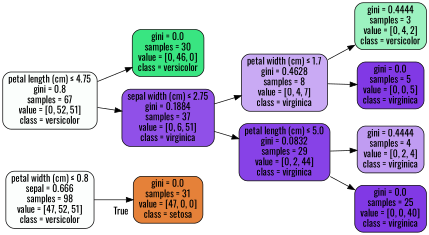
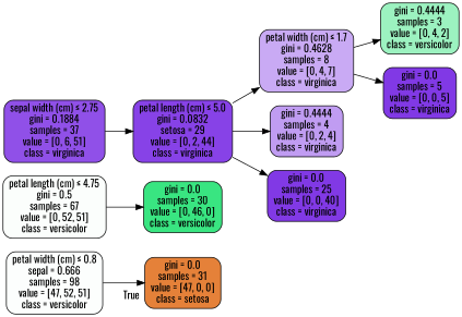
  digraph {
    fontname=Oswald
    rankdir=LR
    node [color=black fillcolor="#8139e5ff" fontname=Oswald shape=box style="filled, rounded"]
    edge [fontname=Oswald]
    n1 [fillcolor="#39e58103" label=<petal width (cm) &le; 0.8<br/>sepal = 0.666<br/>samples = 98<br/>value = [47, 52, 51]<br/>class = versicolor>]
    n2 [fillcolor="#e58139ff" label=<gini = 0.0<br/>samples = 31<br/>value = [47, 0, 0]<br/>class = setosa>]
-   n3 [fillcolor="#39e58105" label=<petal length (cm) &le; 4.75<br/>gini = 0.8<br/>samples = 67<br/>value = [0, 52, 51]<br/>class = versicolor>]
+   n3 [fillcolor="#39e58105" label=<petal length (cm) &le; 4.75<br/>gini = 0.5<br/>samples = 67<br/>value = [0, 52, 51]<br/>class = versicolor>]
    n4 [fillcolor="#39e581ff" label=<gini = 0.0<br/>samples = 30<br/>value = [0, 46, 0]<br/>class = versicolor>]
    n5 [fillcolor="#8139e5e1" label=<sepal width (cm) &le; 2.75<br/>gini = 0.1884<br/>samples = 37<br/>value = [0, 6, 51]<br/>class = virginica>]
    n6 [fillcolor="#8139e56d" label=<petal width (cm) &le; 1.7<br/>gini = 0.4628<br/>samples = 8<br/>value = [0, 4, 7]<br/>class = virginica>]
-   n7 [fillcolor="#8139e5f3" label=<petal length (cm) &le; 5.0<br/>gini = 0.0832<br/>samples = 29<br/>value = [0, 2, 44]<br/>class = virginica>]
+   n7 [fillcolor="#8139e5f3" label=<petal length (cm) &le; 5.0<br/>gini = 0.0832<br/>setosa = 29<br/>value = [0, 2, 44]<br/>class = virginica>]
    n8 [fillcolor="#39e5817f" label=<gini = 0.4444<br/>samples = 3<br/>value = [0, 4, 2]<br/>class = versicolor>]
    n9 [label=<gini = 0.0<br/>samples = 5<br/>value = [0, 0, 5]<br/>class = virginica>]
    n10 [fillcolor="#8139e57f" label=<gini = 0.4444<br/>samples = 4<br/>value = [0, 2, 4]<br/>class = virginica>]
    n11 [label=<gini = 0.0<br/>samples = 25<br/>value = [0, 0, 40]<br/>class = virginica>]
    n1 -> n2 [headlabel=True labelangle=45 labeldistance=2.5]
    n3 -> n4
-   n3 -> n5
-   n5 -> n6
+   n7 -> n6
    n5 -> n7
    n6 -> n8
    n6 -> n9
    n7 -> n10
    n7 -> n11
  }
